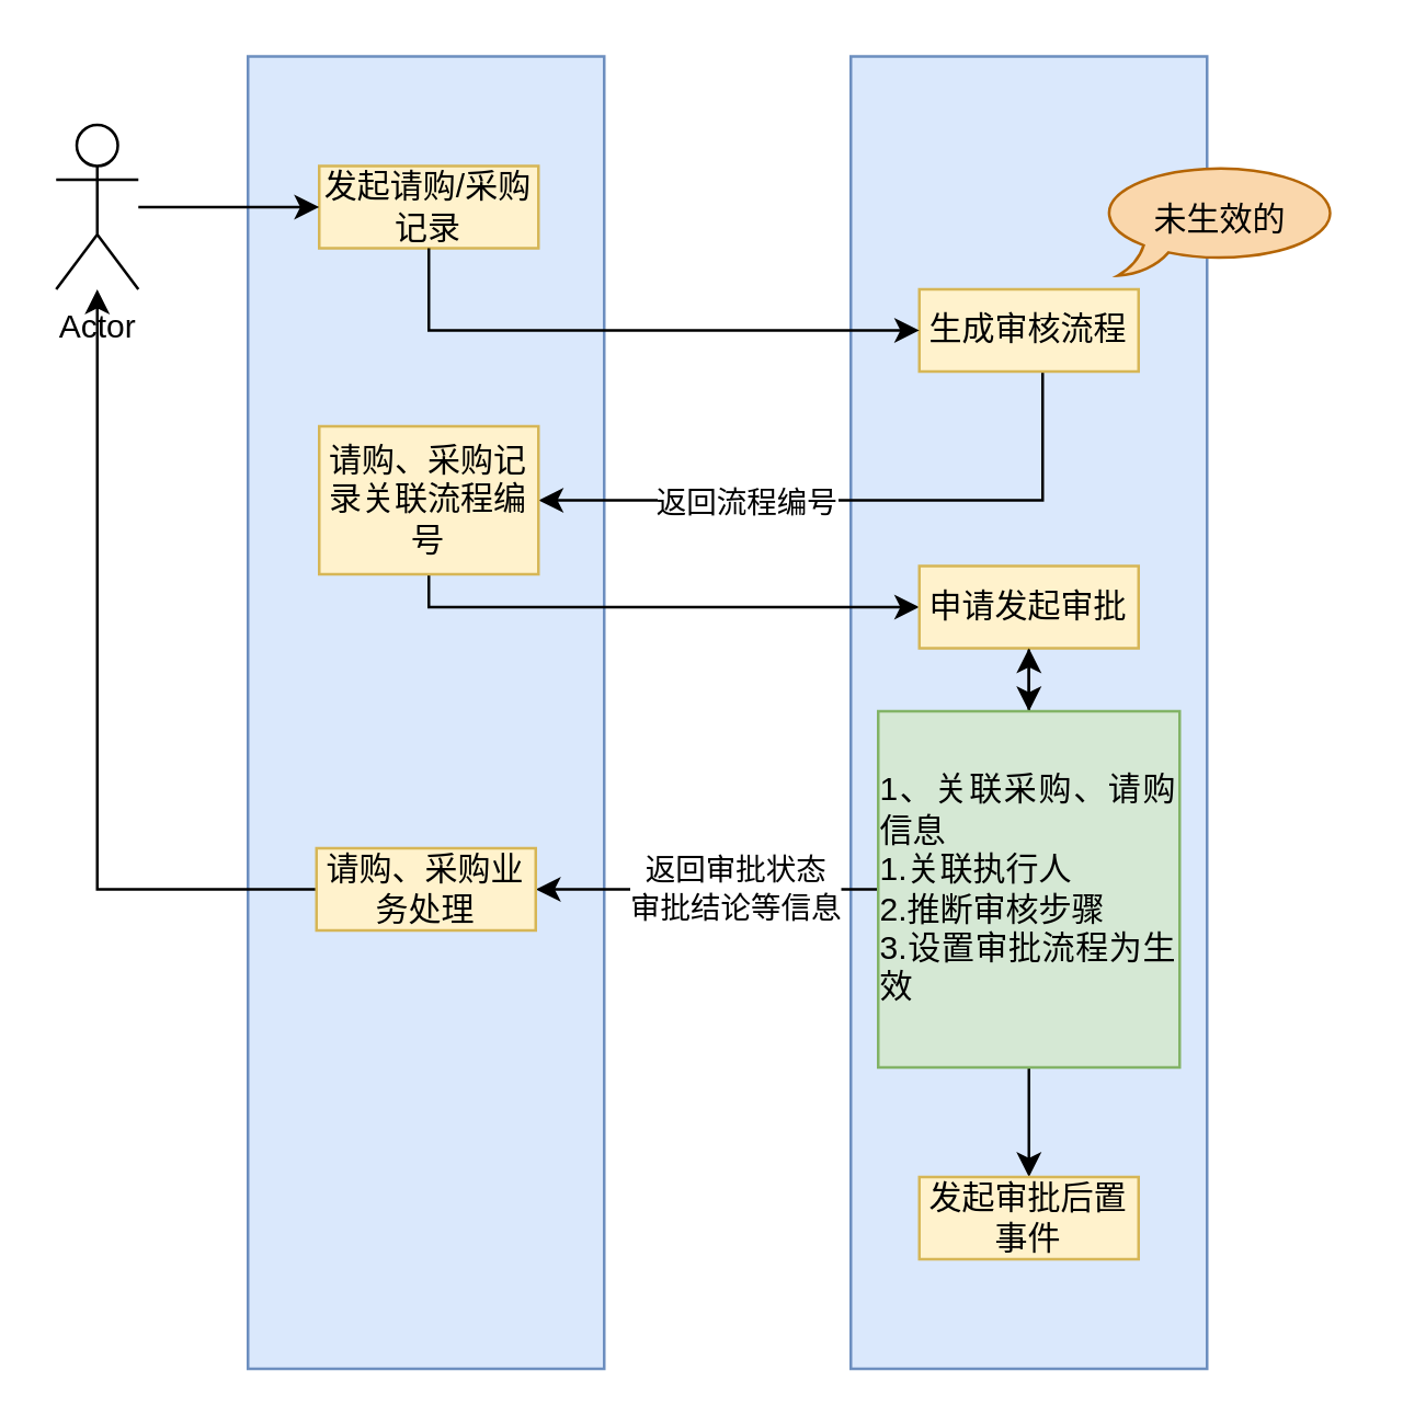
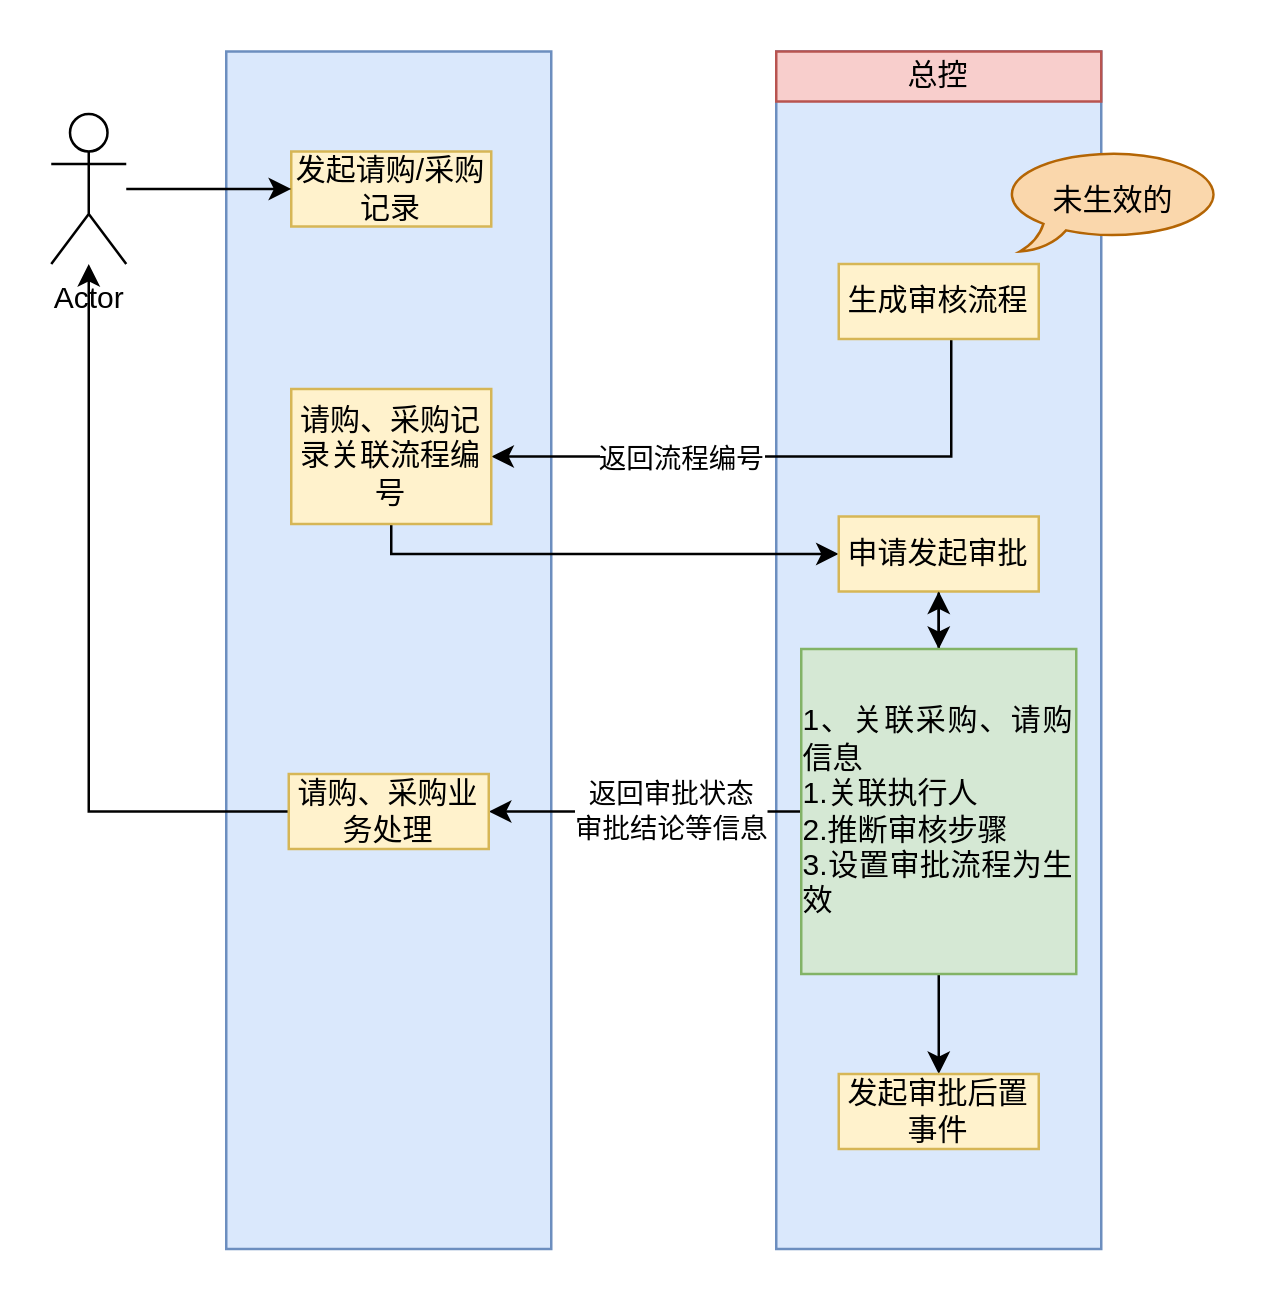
  <mxCell id="0" />
  <mxCell id="1" parent="0" />
  <mxCell id="2" value="" style="whiteSpace=wrap;html=1;fillColor=#dae8fc;strokeColor=#6c8ebf;" vertex="1" parent="1"><mxGeometry x="90" y="20" width="130" height="479" as="geometry" /></mxCell>
  <mxCell id="3" value="发起请购/采购记录" style="rounded=0;whiteSpace=wrap;html=1;fillColor=#fff2cc;strokeColor=#d6b656;" vertex="1" parent="1"><mxGeometry x="116" y="60" width="80" height="30" as="geometry" /></mxCell>
  <mxCell id="4" value="" style="whiteSpace=wrap;html=1;fillColor=#dae8fc;strokeColor=#6c8ebf;" vertex="1" parent="1"><mxGeometry x="310" y="20" width="130" height="479" as="geometry" /></mxCell>
+ <mxCell id="5" value="总控" style="rounded=0;whiteSpace=wrap;html=1;fillColor=#f8cecc;strokeColor=#b85450;" vertex="1" parent="1"><mxGeometry x="310" y="20" width="130" height="20" as="geometry" /></mxCell>
  <mxCell id="6" style="edgeStyle=orthogonalEdgeStyle;rounded=0;orthogonalLoop=1;jettySize=auto;html=1;" edge="1" parent="1" source="8" target="13"><mxGeometry relative="1" as="geometry"><Array as="points"><mxPoint x="380" y="124" /></Array></mxGeometry></mxCell>
  <mxCell id="7" value="返回流程编号" style="edgeLabel;html=1;align=center;verticalAlign=middle;resizable=0;points=[];" vertex="1" connectable="0" parent="6"><mxGeometry x="0.174" y="-1" relative="1" as="geometry"><mxPoint x="-20" y="1" as="offset" /></mxGeometry></mxCell>
  <mxCell id="8" value="生成审核流程" style="rounded=0;whiteSpace=wrap;html=1;fillColor=#fff2cc;strokeColor=#d6b656;" vertex="1" parent="1"><mxGeometry x="335" y="105" width="80" height="30" as="geometry" /></mxCell>
  <mxCell id="9" style="edgeStyle=orthogonalEdgeStyle;rounded=0;orthogonalLoop=1;jettySize=auto;html=1;" edge="1" parent="1" source="11" target="3"><mxGeometry relative="1" as="geometry" /></mxCell>
- <mxCell id="10" style="edgeStyle=orthogonalEdgeStyle;rounded=0;orthogonalLoop=1;jettySize=auto;html=1;" edge="1" parent="1" source="3" target="8"><mxGeometry relative="1" as="geometry"><Array as="points"><mxPoint x="156" y="120" /></Array></mxGeometry></mxCell>
  <mxCell id="11" value="Actor" style="shape=umlActor;verticalLabelPosition=bottom;verticalAlign=top;html=1;outlineConnect=0;" vertex="1" parent="1"><mxGeometry x="20" y="45" width="30" height="60" as="geometry" /></mxCell>
  <mxCell id="12" style="edgeStyle=orthogonalEdgeStyle;rounded=0;orthogonalLoop=1;jettySize=auto;html=1;entryX=0;entryY=0.5;entryDx=0;entryDy=0;" edge="1" parent="1" source="13" target="16"><mxGeometry relative="1" as="geometry"><Array as="points"><mxPoint x="156" y="221" /></Array></mxGeometry></mxCell>
  <mxCell id="13" value="请购、采购记录关联流程编号" style="rounded=0;whiteSpace=wrap;html=1;fillColor=#fff2cc;strokeColor=#d6b656;" vertex="1" parent="1"><mxGeometry x="116" y="155" width="80" height="54" as="geometry" /></mxCell>
  <mxCell id="14" value="未生效的" style="whiteSpace=wrap;html=1;shape=mxgraph.basic.oval_callout;fillColor=#fad7ac;strokeColor=#b46504;" vertex="1" parent="1"><mxGeometry x="400" y="59" width="90" height="41" as="geometry" /></mxCell>
  <mxCell id="15" value="" style="edgeStyle=orthogonalEdgeStyle;rounded=0;orthogonalLoop=1;jettySize=auto;html=1;" edge="1" parent="1" source="16" target="21"><mxGeometry relative="1" as="geometry" /></mxCell>
  <mxCell id="16" value="申请发起审批" style="rounded=0;whiteSpace=wrap;html=1;fillColor=#fff2cc;strokeColor=#d6b656;" vertex="1" parent="1"><mxGeometry x="335" y="206" width="80" height="30" as="geometry" /></mxCell>
  <mxCell id="17" style="edgeStyle=orthogonalEdgeStyle;rounded=0;orthogonalLoop=1;jettySize=auto;html=1;" edge="1" parent="1" source="21" target="23"><mxGeometry relative="1" as="geometry" /></mxCell>
  <mxCell id="18" value="返回审批状态&lt;br&gt;审批结论等信息" style="edgeLabel;html=1;align=center;verticalAlign=middle;resizable=0;points=[];" vertex="1" connectable="0" parent="17"><mxGeometry x="-0.2" y="-1" relative="1" as="geometry"><mxPoint x="-3" as="offset" /></mxGeometry></mxCell>
  <mxCell id="19" value="" style="edgeStyle=orthogonalEdgeStyle;rounded=0;orthogonalLoop=1;jettySize=auto;html=1;" edge="1" parent="1" source="21" target="16"><mxGeometry relative="1" as="geometry" /></mxCell>
  <mxCell id="20" style="edgeStyle=orthogonalEdgeStyle;rounded=0;orthogonalLoop=1;jettySize=auto;html=1;entryX=0.5;entryY=0;entryDx=0;entryDy=0;" edge="1" parent="1" source="21" target="24"><mxGeometry relative="1" as="geometry" /></mxCell>
  <mxCell id="21" value="&lt;div style=&quot;text-align: justify;&quot;&gt;&lt;span style=&quot;background-color: initial;&quot;&gt;1、关联采购、请购信息&lt;/span&gt;&lt;/div&gt;&lt;div style=&quot;text-align: justify;&quot;&gt;&lt;span style=&quot;background-color: initial;&quot;&gt;1.关联执行人&lt;/span&gt;&lt;/div&gt;&lt;div style=&quot;text-align: justify;&quot;&gt;&lt;span style=&quot;background-color: initial;&quot;&gt;2.推断审核步骤&lt;/span&gt;&lt;/div&gt;&lt;div style=&quot;text-align: justify;&quot;&gt;&lt;span style=&quot;background-color: initial;&quot;&gt;3.设置审批流程为生效&lt;/span&gt;&lt;/div&gt;" style="whiteSpace=wrap;html=1;fillColor=#d5e8d4;strokeColor=#82b366;" vertex="1" parent="1"><mxGeometry x="320" y="259" width="110" height="130" as="geometry" /></mxCell>
  <mxCell id="22" style="edgeStyle=orthogonalEdgeStyle;rounded=0;orthogonalLoop=1;jettySize=auto;html=1;" edge="1" parent="1" source="23" target="11"><mxGeometry relative="1" as="geometry" /></mxCell>
  <mxCell id="23" value="请购、采购业务处理" style="rounded=0;whiteSpace=wrap;html=1;fillColor=#fff2cc;strokeColor=#d6b656;" vertex="1" parent="1"><mxGeometry x="115" y="309" width="80" height="30" as="geometry" /></mxCell>
  <mxCell id="24" value="发起审批后置事件" style="rounded=0;whiteSpace=wrap;html=1;fillColor=#fff2cc;strokeColor=#d6b656;" vertex="1" parent="1"><mxGeometry x="335" y="429" width="80" height="30" as="geometry" /></mxCell>
